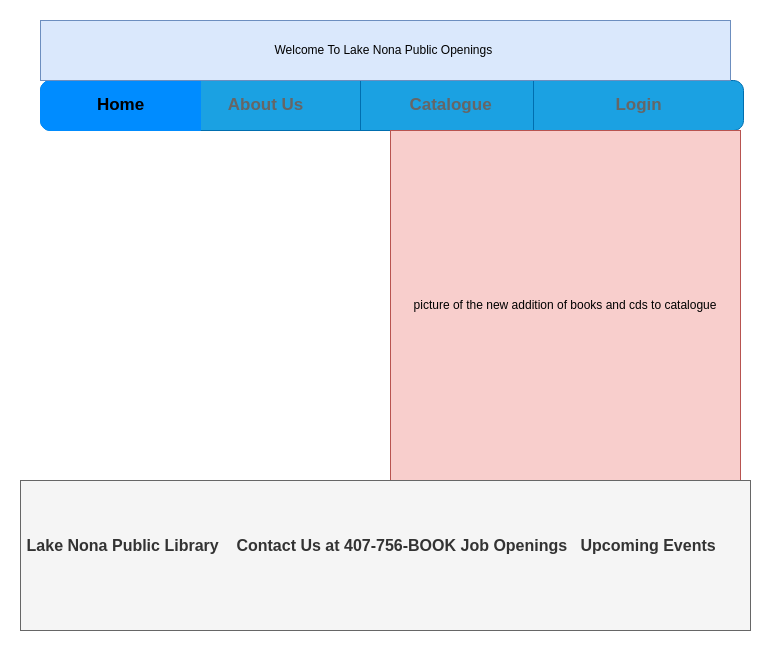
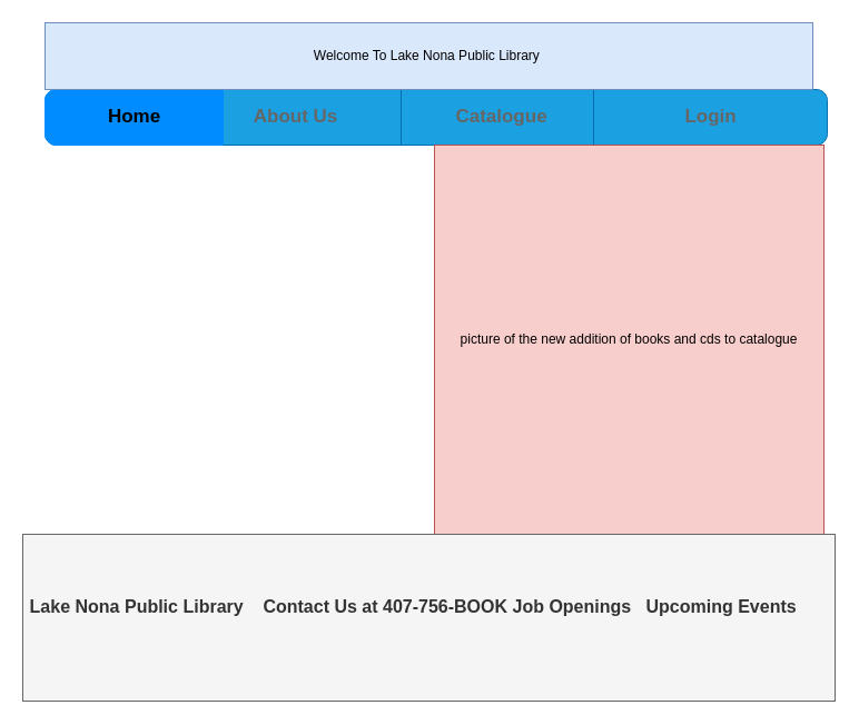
  <mxCell id="0" />
  <mxCell id="1" parent="0" />
  <mxCell id="2" value="" style="strokeWidth=1;shadow=0;dashed=0;align=center;html=1;shape=mxgraph.mockup.rrect;rSize=10;fillColor=#1ba1e2;strokeColor=#006EAF;fontColor=#ffffff;" vertex="1" parent="1"><mxGeometry x="40" y="80" width="700" height="50" as="geometry" /></mxCell>
  <mxCell id="3" value="About Us" style="strokeColor=inherit;fillColor=inherit;gradientColor=inherit;strokeWidth=1;shadow=0;dashed=0;align=center;html=1;shape=mxgraph.mockup.rrect;rSize=0;fontSize=17;fontColor=#666666;fontStyle=1;resizeHeight=1;" vertex="1" parent="2"><mxGeometry width="200" height="50" relative="1" as="geometry"><mxPoint x="125" as="offset" /></mxGeometry></mxCell>
  <mxCell id="4" value="Catalogue" style="strokeColor=inherit;fillColor=inherit;gradientColor=inherit;strokeWidth=1;shadow=0;dashed=0;align=center;html=1;shape=mxgraph.mockup.rrect;rSize=0;fontSize=17;fontColor=#666666;fontStyle=1;resizeHeight=1;" vertex="1" parent="2"><mxGeometry width="180" height="50" relative="1" as="geometry"><mxPoint x="320" as="offset" /></mxGeometry></mxCell>
  <mxCell id="5" value="Login" style="strokeColor=inherit;fillColor=inherit;gradientColor=inherit;strokeWidth=1;shadow=0;dashed=0;align=center;html=1;shape=mxgraph.mockup.rightButton;rSize=10;fontSize=17;fontColor=#666666;fontStyle=1;resizeHeight=1;" vertex="1" parent="2"><mxGeometry x="1" width="210" height="50" relative="1" as="geometry"><mxPoint x="-207" as="offset" /></mxGeometry></mxCell>
  <mxCell id="6" value="Home" style="strokeWidth=1;shadow=0;dashed=0;align=center;html=1;shape=mxgraph.mockup.leftButton;rSize=10;fontSize=17;fontColor=#000000;fontStyle=1;fillColor=#008cff;strokeColor=#008cff;resizeHeight=1;" vertex="1" parent="2"><mxGeometry width="160" height="50" relative="1" as="geometry" /></mxCell>
- <mxCell id="7" value="Welcome To Lake Nona Public Openings&amp;nbsp;" style="rounded=0;whiteSpace=wrap;html=1;fillColor=#dae8fc;strokeColor=#6c8ebf;" vertex="1" parent="1"><mxGeometry x="40" y="20" width="690" height="60" as="geometry" /></mxCell>
+ <mxCell id="7" value="Welcome To Lake Nona Public Library&amp;nbsp;" style="rounded=0;whiteSpace=wrap;html=1;fillColor=#dae8fc;strokeColor=#6c8ebf;" vertex="1" parent="1"><mxGeometry x="40" y="20" width="690" height="60" as="geometry" /></mxCell>
  <mxCell id="8" value="picture of the new addition of books and cds to catalogue" style="whiteSpace=wrap;html=1;aspect=fixed;fillColor=#f8cecc;strokeColor=#b85450;" vertex="1" parent="1"><mxGeometry x="390" y="130" width="350" height="350" as="geometry" /></mxCell>
  <mxCell id="9" value="&amp;nbsp;&lt;font size=&quot;3&quot;&gt;&lt;b&gt;Lake Nona Public Library&amp;nbsp; &amp;nbsp; Contact Us at 407-756-BOOK Job Openings&amp;nbsp; &amp;nbsp;Upcoming Events&amp;nbsp; &amp;nbsp; &amp;nbsp; &amp;nbsp; &amp;nbsp; &amp;nbsp; &amp;nbsp; &amp;nbsp;&lt;/b&gt;&lt;/font&gt;" style="rounded=0;whiteSpace=wrap;html=1;fillColor=#f5f5f5;fontColor=#333333;strokeColor=#666666;" vertex="1" parent="1"><mxGeometry x="20" y="480" width="730" height="150" as="geometry" /></mxCell>
